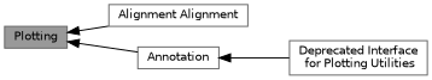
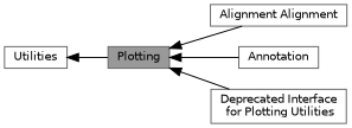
  digraph {
    fontname="DejaVu Sans"
    rankdir=LR
    node [color=grey40 fillcolor=white fontname="DejaVu Sans" fontsize=10 shape=box style=filled]
    edge [dir=back fontname="DejaVu Sans" fontsize=10 labelfontname=Helvetica labelfontsize=10 shape=plaintext style=solid]
    n1 [height=0.2 label="Alignment Alignment" width=0.4]
    n2 [height=0.2 label=Annotation width=0.4]
    n3 [color=gray40 fillcolor=grey60 fontcolor=black height=0.2 label=Plotting width=0.4]
    n4 [height=0.2 label="Deprecated Interface\l for Plotting Utilities" width=0.4]
+   n5 [height=0.2 label=Utilities width=0.4]
    n3 -> n1
    n3 -> n2
-   n2 -> n4
+   n3 -> n4
+   n5 -> n3
  }
